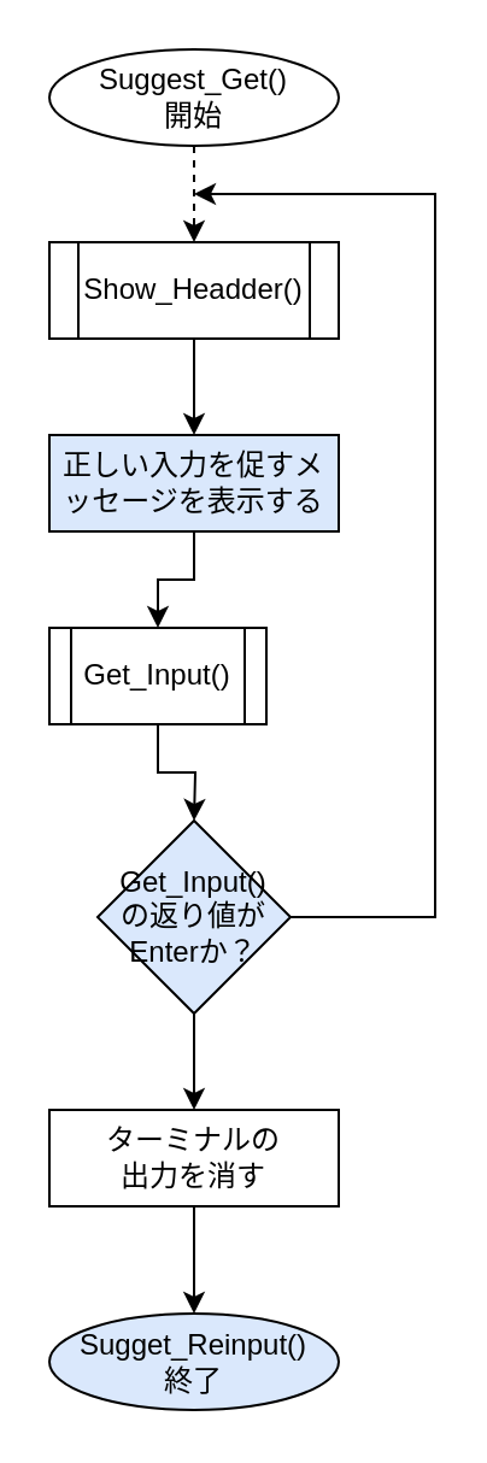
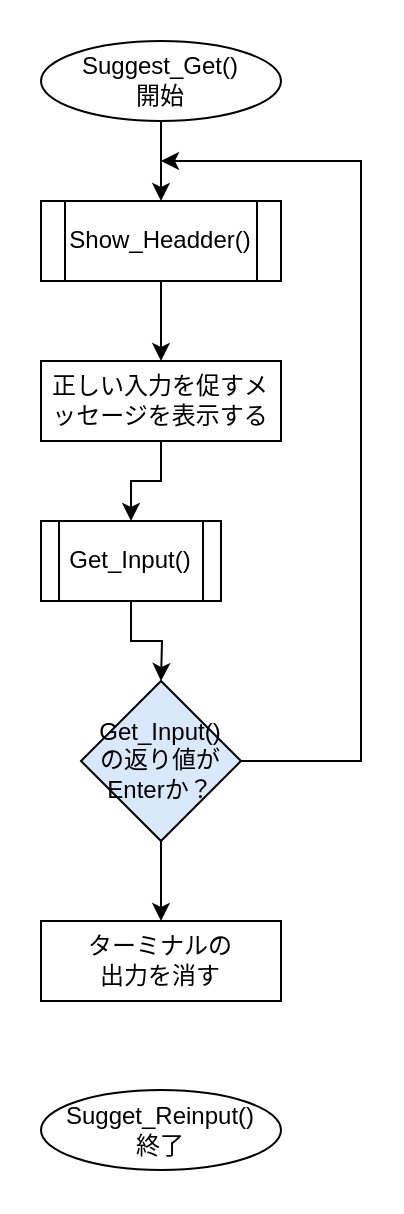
  <mxCell id="0" />
  <mxCell id="1" parent="0" />
- <mxCell id="2" style="edgeStyle=orthogonalEdgeStyle;rounded=0;orthogonalLoop=1;jettySize=auto;html=1;exitX=0.5;exitY=1;exitDx=0;exitDy=0;dashed=1;" edge="1" parent="1" source="3" target="5"><mxGeometry relative="1" as="geometry" /></mxCell>
+ <mxCell id="2" style="edgeStyle=orthogonalEdgeStyle;rounded=0;orthogonalLoop=1;jettySize=auto;html=1;exitX=0.5;exitY=1;exitDx=0;exitDy=0;" edge="1" parent="1" source="3" target="5"><mxGeometry relative="1" as="geometry" /></mxCell>
  <mxCell id="3" value="Suggest_Get()&lt;br&gt;開始" style="ellipse;whiteSpace=wrap;html=1;" vertex="1" parent="1"><mxGeometry x="20" y="20" width="120" height="40" as="geometry" /></mxCell>
  <mxCell id="4" style="edgeStyle=orthogonalEdgeStyle;rounded=0;orthogonalLoop=1;jettySize=auto;html=1;exitX=0.5;exitY=1;exitDx=0;exitDy=0;entryX=0.5;entryY=0;entryDx=0;entryDy=0;" edge="1" parent="1" source="5" target="7"><mxGeometry relative="1" as="geometry" /></mxCell>
  <mxCell id="5" value="Show_Headder()" style="shape=process;whiteSpace=wrap;html=1;backgroundOutline=1;" vertex="1" parent="1"><mxGeometry x="20" y="100" width="120" height="40" as="geometry" /></mxCell>
  <mxCell id="6" style="edgeStyle=orthogonalEdgeStyle;rounded=0;orthogonalLoop=1;jettySize=auto;html=1;exitX=0.5;exitY=1;exitDx=0;exitDy=0;entryX=0.5;entryY=0;entryDx=0;entryDy=0;" edge="1" parent="1" source="7" target="9"><mxGeometry relative="1" as="geometry" /></mxCell>
- <mxCell id="7" value="正しい入力を促すメッセージを表示する" style="rounded=0;whiteSpace=wrap;html=1;fillColor=#dae8fc;" vertex="1" parent="1"><mxGeometry x="20" y="180" width="120" height="40" as="geometry" /></mxCell>
+ <mxCell id="7" value="正しい入力を促すメッセージを表示する" style="rounded=0;whiteSpace=wrap;html=1;" vertex="1" parent="1"><mxGeometry x="20" y="180" width="120" height="40" as="geometry" /></mxCell>
  <mxCell id="8" style="edgeStyle=orthogonalEdgeStyle;rounded=0;orthogonalLoop=1;jettySize=auto;html=1;exitX=0.5;exitY=1;exitDx=0;exitDy=0;entryX=0.5;entryY=0;entryDx=0;entryDy=0;" edge="1" parent="1" source="9"><mxGeometry relative="1" as="geometry"><mxPoint x="80" y="340" as="targetPoint" /></mxGeometry></mxCell>
  <mxCell id="9" value="Get_Input()" style="shape=process;whiteSpace=wrap;html=1;backgroundOutline=1;" vertex="1" parent="1"><mxGeometry x="20" y="260" width="90" height="40" as="geometry" /></mxCell>
  <mxCell id="10" style="edgeStyle=orthogonalEdgeStyle;rounded=0;orthogonalLoop=1;jettySize=auto;html=1;exitX=0.5;exitY=1;exitDx=0;exitDy=0;entryX=0.5;entryY=0;entryDx=0;entryDy=0;" edge="1" parent="1" source="12" target="15"><mxGeometry relative="1" as="geometry" /></mxCell>
  <mxCell id="11" style="edgeStyle=orthogonalEdgeStyle;rounded=0;orthogonalLoop=1;jettySize=auto;html=1;exitX=1;exitY=0.5;exitDx=0;exitDy=0;" edge="1" parent="1" source="12"><mxGeometry relative="1" as="geometry"><mxPoint x="80" y="80" as="targetPoint" /><Array as="points"><mxPoint x="180" y="380" /><mxPoint x="180" y="80" /></Array></mxGeometry></mxCell>
  <mxCell id="12" value="Get_Input()&lt;br&gt;の返り値が&lt;br&gt;Enterか？" style="rhombus;whiteSpace=wrap;html=1;fillColor=#dae8fc;" vertex="1" parent="1"><mxGeometry x="40" y="340" width="80" height="80" as="geometry" /></mxCell>
- <mxCell id="13" value="Sugget_Reinput()&lt;br&gt;終了" style="ellipse;whiteSpace=wrap;html=1;fillColor=#dae8fc;" vertex="1" parent="1"><mxGeometry x="20" y="544.5" width="120" height="40" as="geometry" /></mxCell>
- <mxCell id="14" style="edgeStyle=orthogonalEdgeStyle;rounded=0;orthogonalLoop=1;jettySize=auto;html=1;exitX=0.5;exitY=1;exitDx=0;exitDy=0;entryX=0.5;entryY=0;entryDx=0;entryDy=0;" edge="1" parent="1" source="15" target="13"><mxGeometry relative="1" as="geometry" /></mxCell>
+ <mxCell id="13" value="Sugget_Reinput()&lt;br&gt;終了" style="ellipse;whiteSpace=wrap;html=1;" vertex="1" parent="1"><mxGeometry x="20" y="544.5" width="120" height="40" as="geometry" /></mxCell>
  <mxCell id="15" value="ターミナルの&lt;div&gt;出力を消す&lt;/div&gt;" style="rounded=0;whiteSpace=wrap;html=1;" vertex="1" parent="1"><mxGeometry x="20" y="460" width="120" height="40" as="geometry" /></mxCell>
